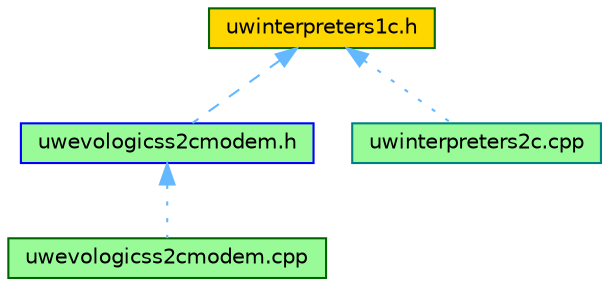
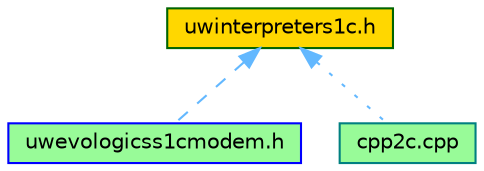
  digraph {
    node [color=darkgreen fillcolor=palegreen fontname=Helvetica fontsize=10 shape=box style=filled]
    edge [color=steelblue1 dir=back fontname=Helvetica fontsize=10 labelfontname=Helvetica labelfontsize=10 style=dotted]
    n1 [fillcolor=gold fontcolor=black height=0.2 label="uwinterpreters1c.h" width=0.4]
-   n2 [color=blue height=0.2 label="uwevologicss2cmodem.h" width=0.4]
-   n3 [color=teal height=0.2 label="uwinterpreters2c.cpp" width=0.4]
-   n4 [height=0.2 label="uwevologicss2cmodem.cpp" width=0.4]
+   n2 [color=blue height=0.2 label="uwevologicss1cmodem.h" width=0.4]
+   n3 [color=teal height=0.2 label="cpp2c.cpp" width=0.4]
    n1 -> n2 [style=dashed]
    n1 -> n3
-   n2 -> n4
  }
